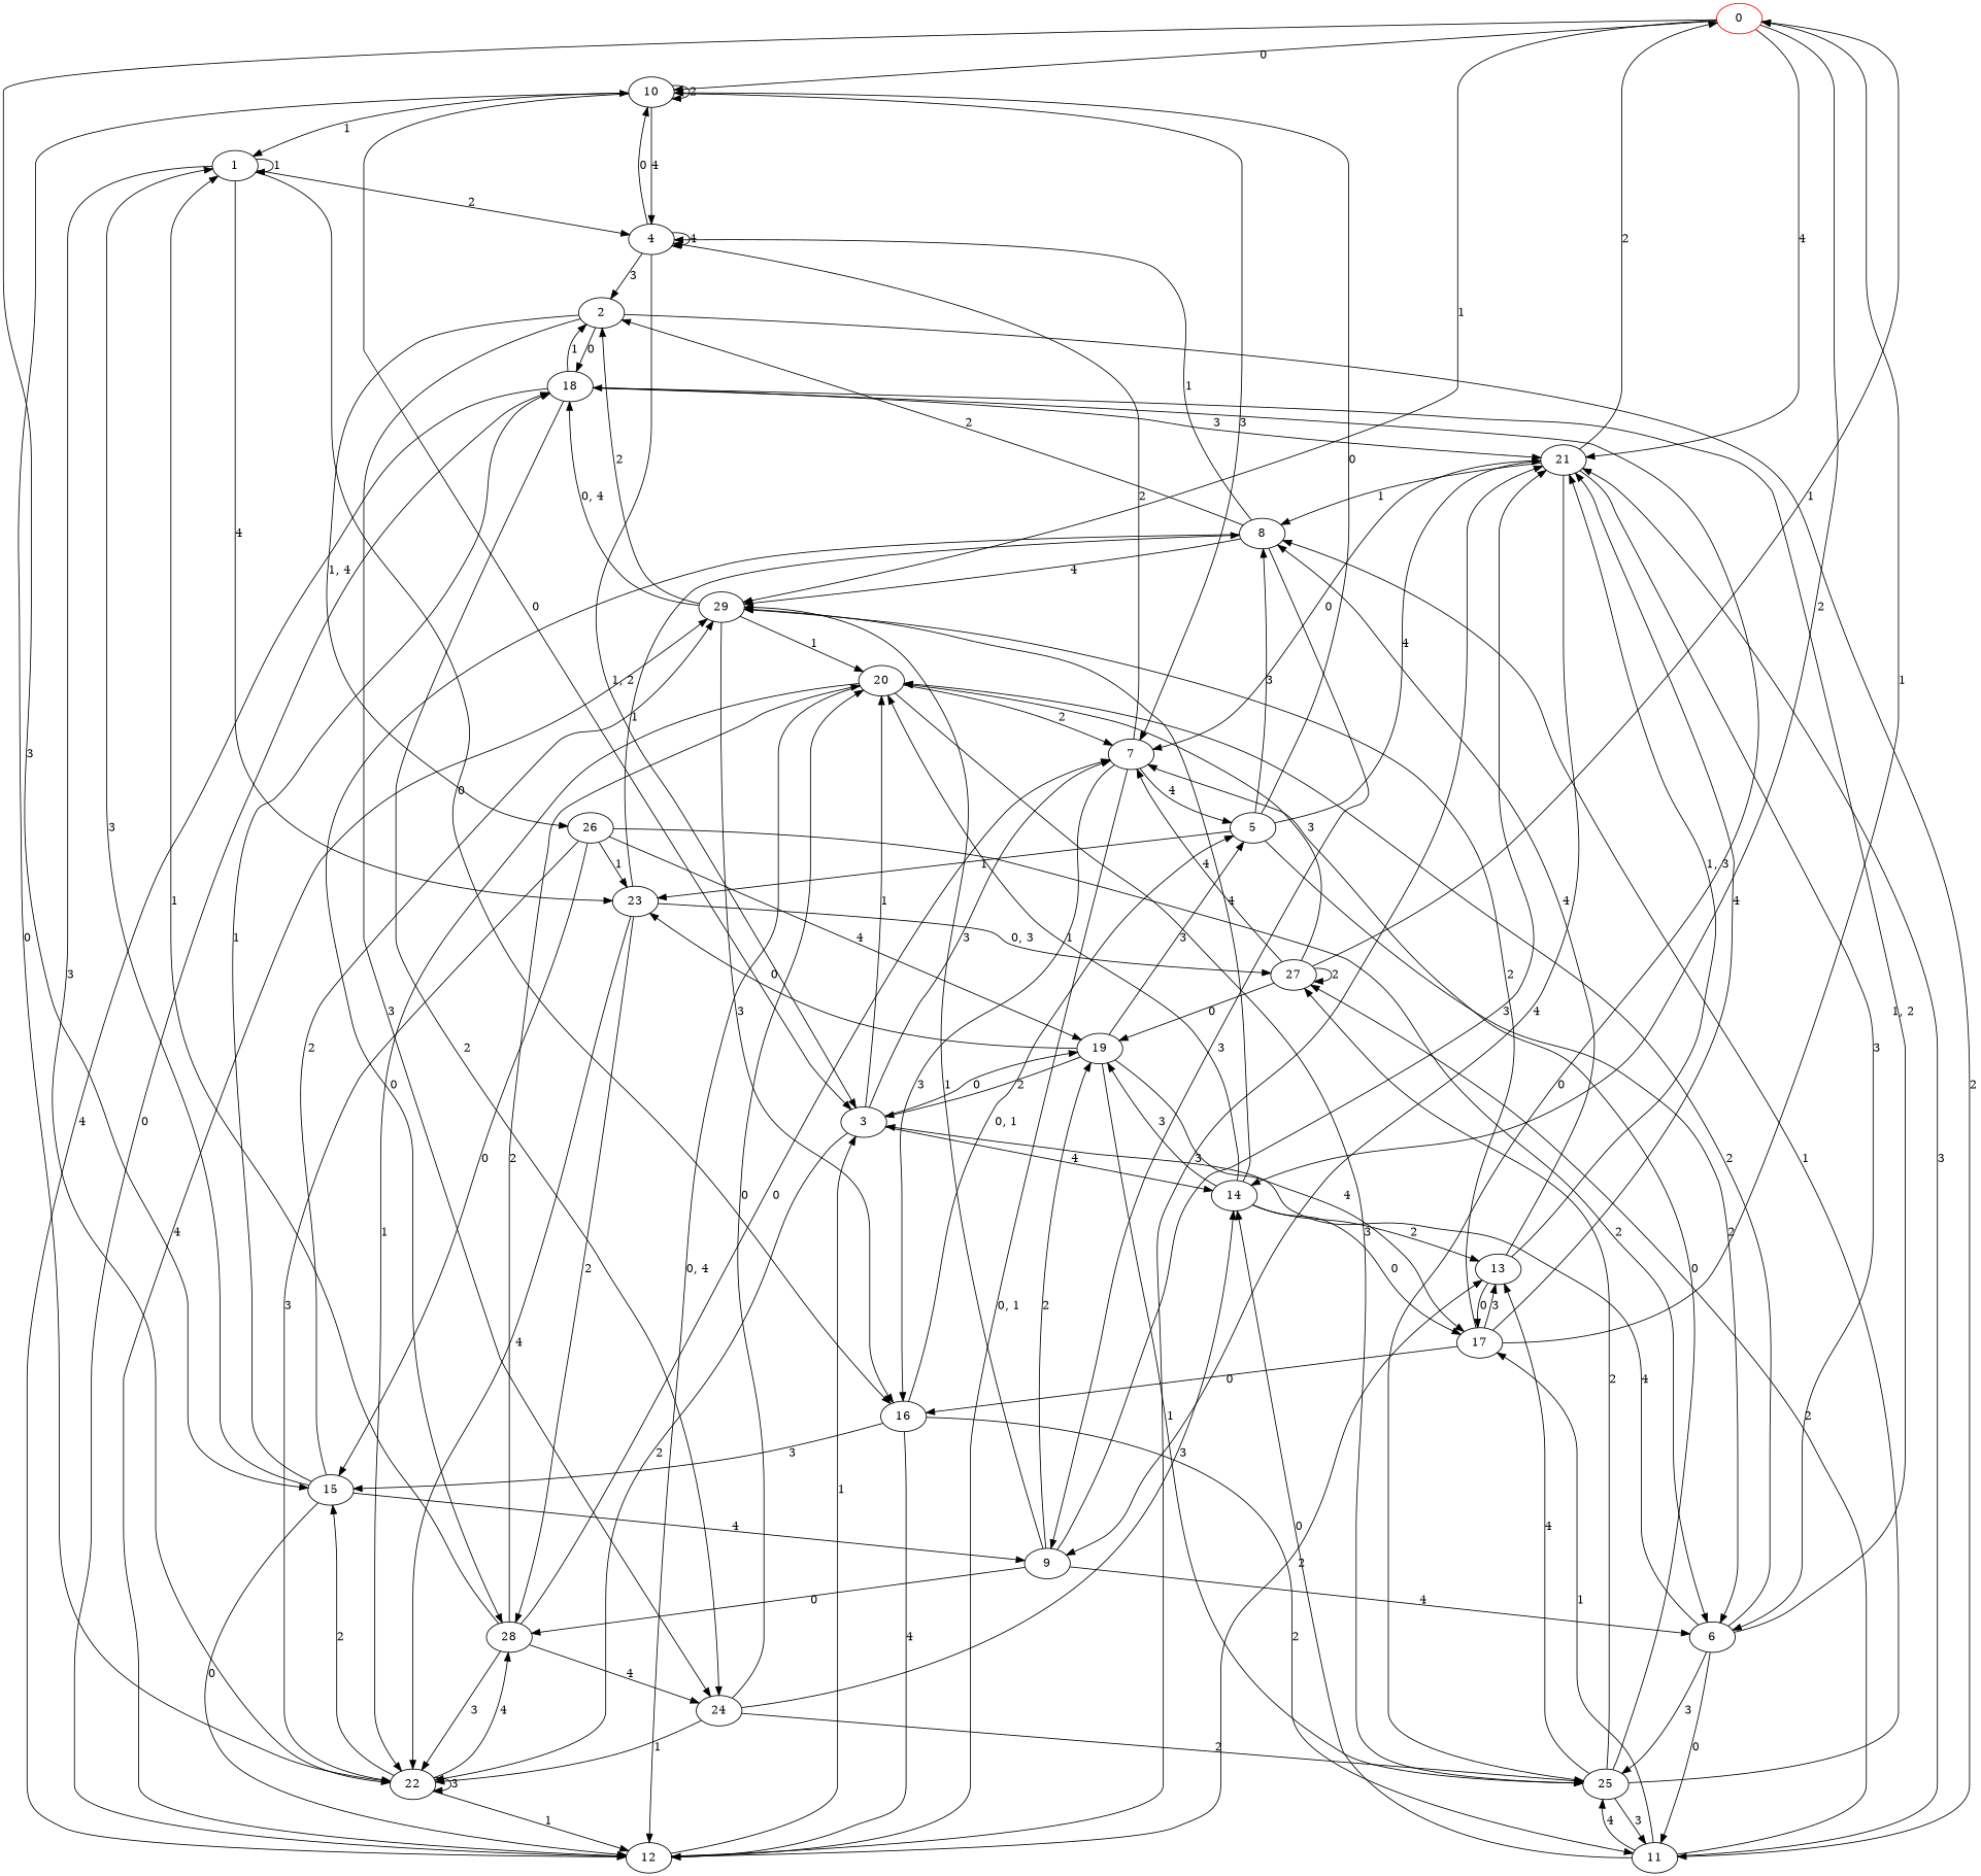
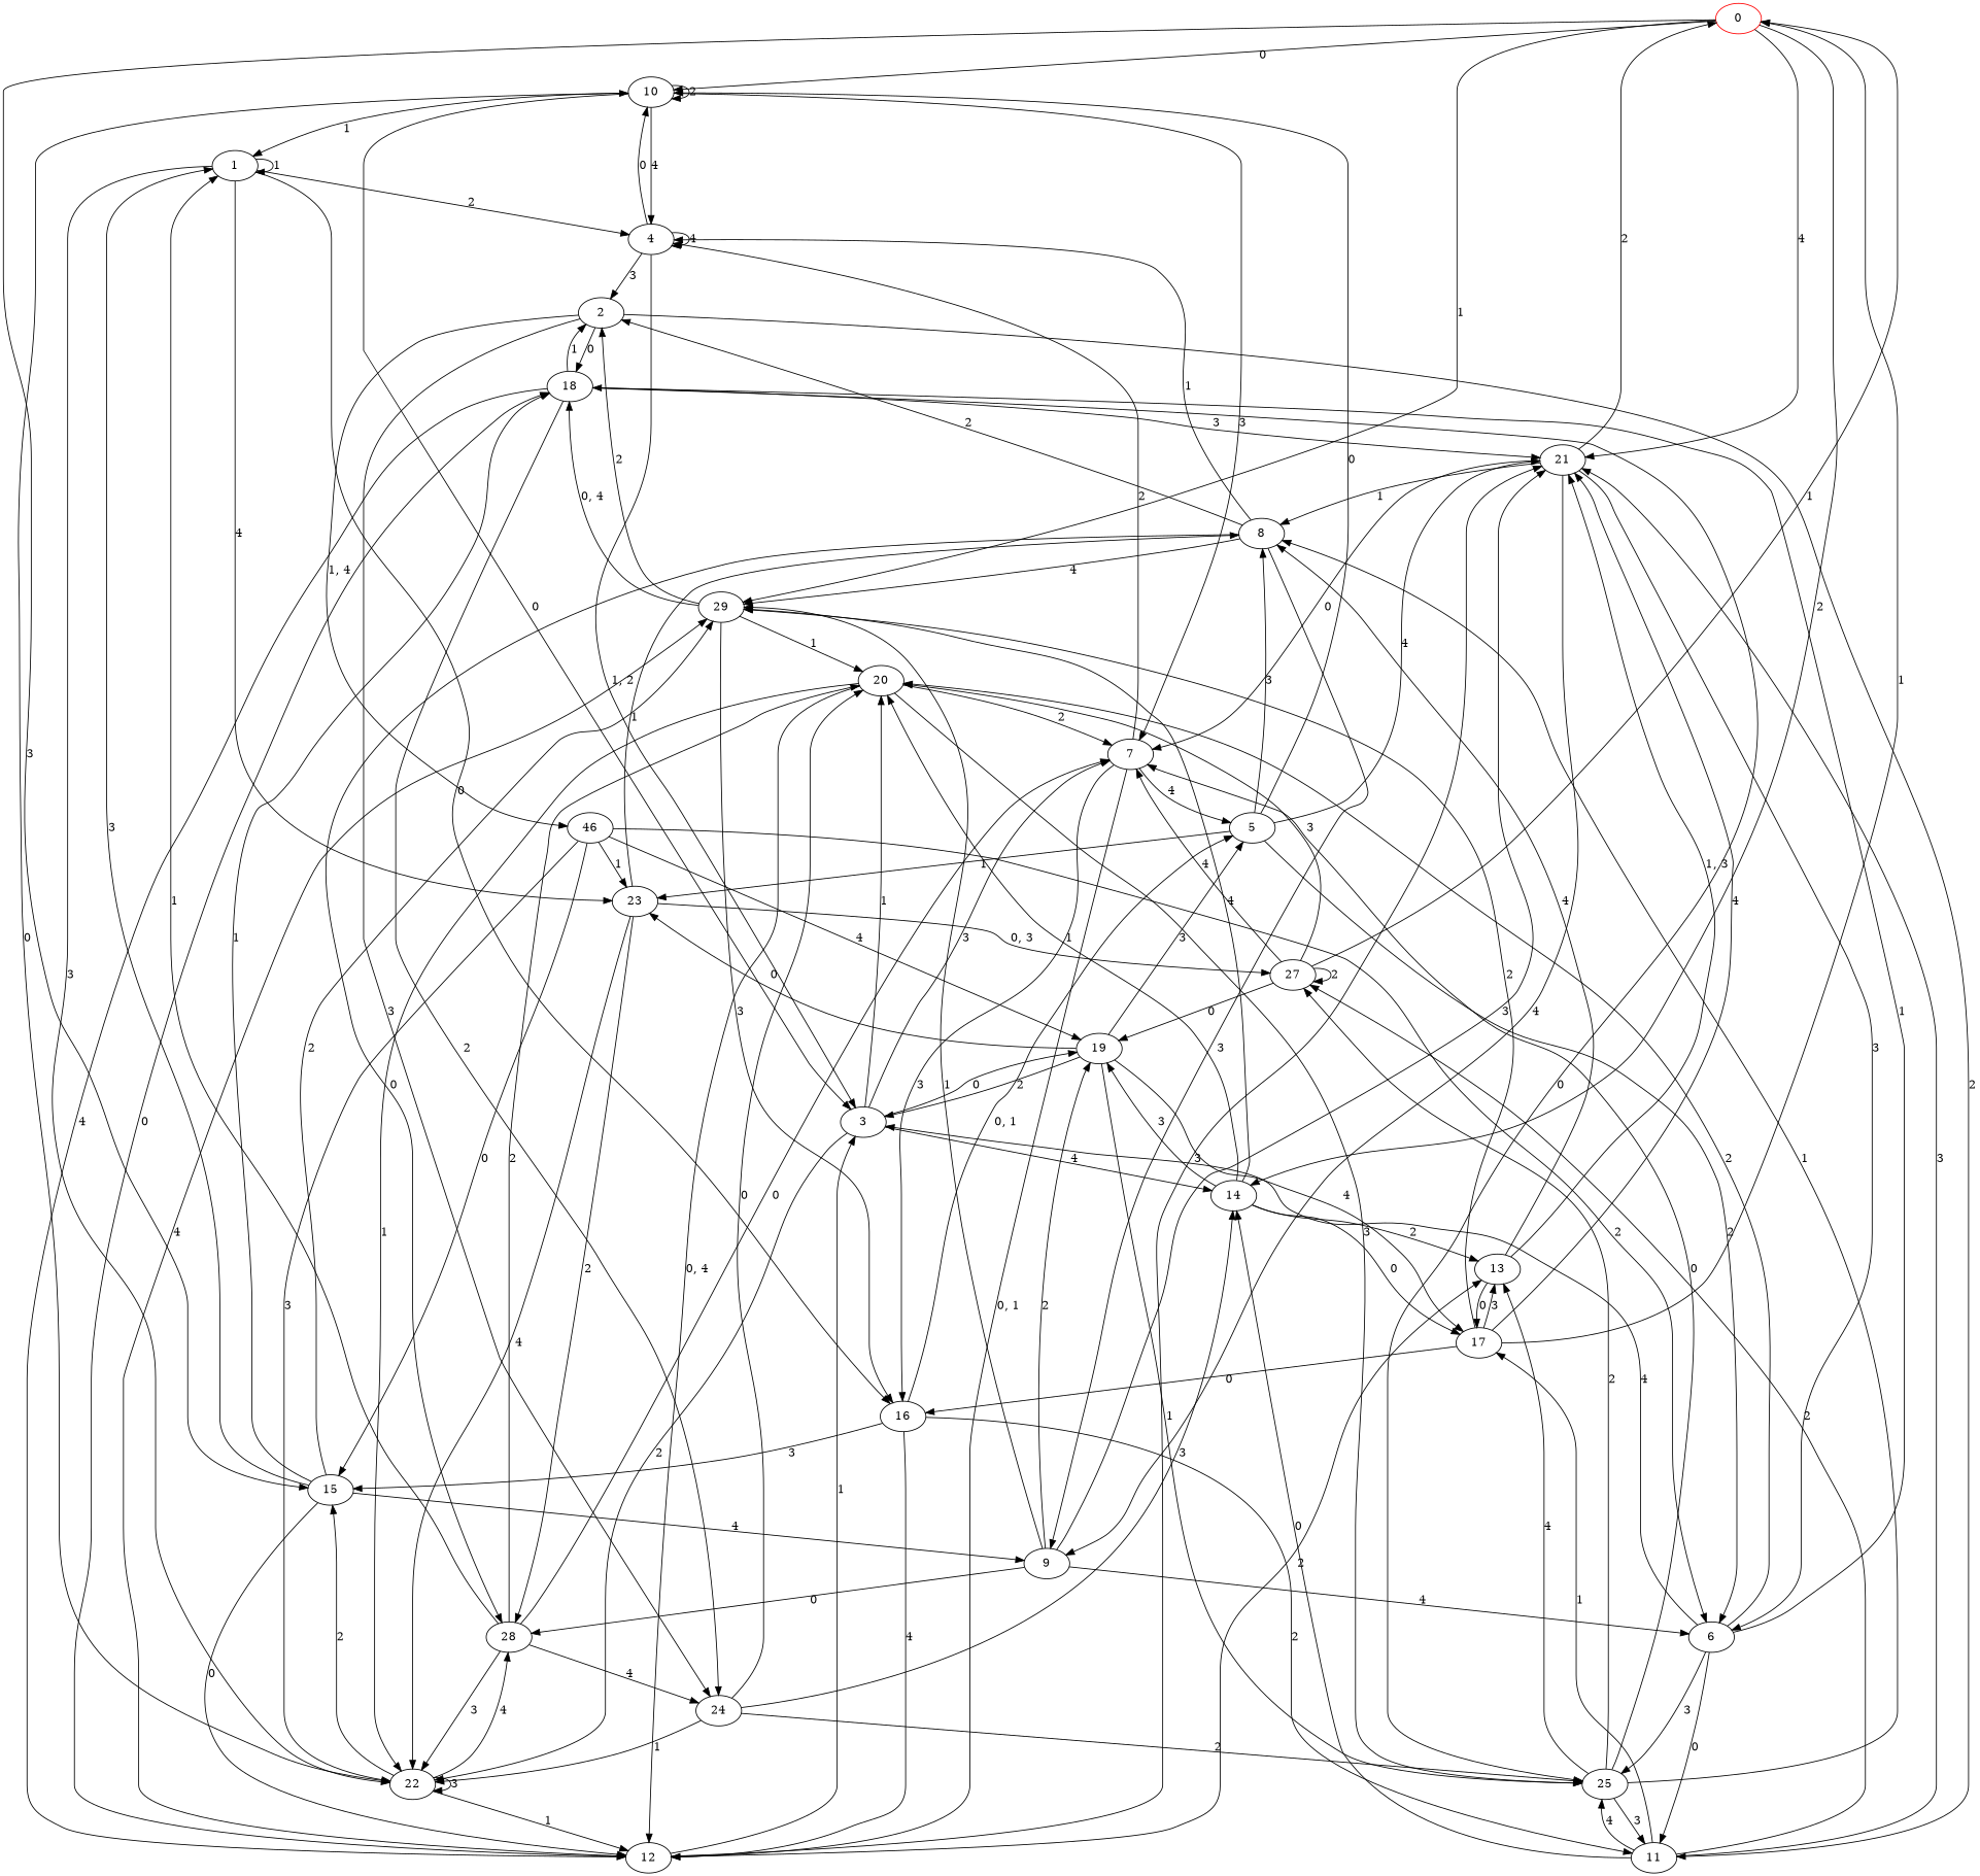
  digraph {
    n1 [color=red label=0]
    n2 [label=10]
    n3 [label=14]
    n4 [label=15]
    n5 [label=21]
    n6 [label=29]
    n7 [label=1]
    n8 [label=4]
    n9 [label=3]
    n10 [label=7]
    n11 [label=19]
    n12 [label=20]
    n13 [label=17]
    n14 [label=13]
    n15 [label=18]
    n16 [label=12]
    n17 [label=9]
    n18 [label=6]
    n19 [label=8]
    n20 [label=16]
    n21 [label=2]
    n22 [label=22]
    n23 [label=23]
    n24 [label=11]
    n25 [label=5]
    n26 [label=28]
    n27 [label=27]
    n28 [label=24]
-   n29 [label=26]
+   n29 [label=46]
    n30 [label=25]
    n1 -> n2 [label=0]
    n1 -> n3 [label=2]
    n1 -> n4 [label=3]
    n1 -> n5 [label=4]
    n1 -> n6 [label=1]
    n2 -> n2 [label=2]
    n2 -> n7 [label=1]
    n2 -> n8 [label=4]
    n2 -> n9 [label=0]
    n2 -> n10 [label=3]
    n3 -> n6 [label=4]
    n3 -> n11 [label=3]
    n3 -> n12 [label=1]
    n3 -> n13 [label=0]
    n3 -> n14 [label=2]
    n4 -> n6 [label=2]
    n4 -> n7 [label=3]
    n4 -> n15 [label=1]
    n4 -> n16 [label=0]
    n4 -> n17 [label=4]
    n5 -> n1 [label=2]
    n5 -> n10 [label=0]
    n5 -> n17 [label=4]
    n5 -> n18 [label=3]
    n5 -> n19 [label=1]
    n6 -> n12 [label=1]
    n6 -> n15 [label="0, 4"]
    n6 -> n20 [label=3]
    n6 -> n21 [label=2]
    n7 -> n7 [label=1]
    n7 -> n8 [label=2]
    n7 -> n20 [label=0]
    n7 -> n22 [label=3]
    n7 -> n23 [label=4]
    n8 -> n2 [label=0]
    n8 -> n8 [label=4]
    n8 -> n9 [label="1, 2"]
    n8 -> n21 [label=3]
    n9 -> n3 [label=4]
    n9 -> n10 [label=3]
    n9 -> n11 [label=0]
    n9 -> n12 [label=1]
    n9 -> n22 [label=2]
    n10 -> n8 [label=2]
    n10 -> n16 [label="0, 1"]
    n10 -> n20 [label=3]
    n10 -> n25 [label=4]
    n11 -> n9 [label=2]
    n11 -> n13 [label=4]
    n11 -> n23 [label=0]
    n11 -> n25 [label=3]
    n11 -> n30 [label=1]
    n12 -> n10 [label=2]
    n12 -> n16 [label="0, 4"]
    n12 -> n22 [label=1]
    n12 -> n30 [label=3]
    n13 -> n1 [label=1]
    n13 -> n5 [label=4]
    n13 -> n6 [label=2]
    n13 -> n14 [label=3]
    n13 -> n20 [label=0]
    n14 -> n5 [label="1, 3"]
    n14 -> n13 [label=0]
    n14 -> n19 [label=4]
    n15 -> n5 [label=3]
    n15 -> n16 [label=4]
    n15 -> n21 [label=1]
    n15 -> n28 [label=2]
    n15 -> n30 [label=0]
    n16 -> n5 [label=3]
    n16 -> n6 [label=4]
    n16 -> n9 [label=1]
    n16 -> n14 [label=2]
    n16 -> n15 [label=0]
    n17 -> n5 [label=3]
    n17 -> n6 [label=1]
    n17 -> n11 [label=2]
    n17 -> n18 [label=4]
    n17 -> n26 [label=0]
    n18 -> n9 [label=4]
    n18 -> n12 [label=2]
-   n18 -> n15 [label="1, 2"]
+   n18 -> n15 [label=1]
    n18 -> n24 [label=0]
    n18 -> n30 [label=3]
    n19 -> n6 [label=4]
    n19 -> n8 [label=1]
    n19 -> n17 [label=3]
    n19 -> n21 [label=2]
    n19 -> n26 [label=0]
    n20 -> n4 [label=3]
    n20 -> n16 [label=4]
    n20 -> n24 [label=2]
    n20 -> n25 [label="0, 1"]
    n21 -> n15 [label=0]
    n21 -> n24 [label=2]
    n21 -> n28 [label=3]
    n21 -> n29 [label="1, 4"]
    n22 -> n2 [label=0]
    n22 -> n4 [label=2]
    n22 -> n16 [label=1]
    n22 -> n22 [label=3]
    n22 -> n26 [label=4]
    n23 -> n19 [label=1]
    n23 -> n22 [label=4]
    n23 -> n26 [label=2]
    n23 -> n27 [label="0, 3"]
    n24 -> n3 [label=0]
    n24 -> n5 [label=3]
    n24 -> n13 [label=1]
    n24 -> n27 [label=2]
    n24 -> n30 [label=4]
    n25 -> n2 [label=0]
    n25 -> n5 [label=4]
    n25 -> n18 [label=2]
    n25 -> n19 [label=3]
    n25 -> n23 [label=1]
    n26 -> n7 [label=1]
    n26 -> n10 [label=0]
    n26 -> n12 [label=2]
    n26 -> n22 [label=3]
    n26 -> n28 [label=4]
    n27 -> n1 [label=1]
    n27 -> n10 [label=4]
    n27 -> n11 [label=0]
    n27 -> n12 [label=3]
    n27 -> n27 [label=2]
    n28 -> n3 [label=3]
    n28 -> n12 [label=0]
    n28 -> n22 [label=1]
    n28 -> n30 [label=2]
    n29 -> n4 [label=0]
    n29 -> n11 [label=4]
    n29 -> n18 [label=2]
    n29 -> n22 [label=3]
    n29 -> n23 [label=1]
    n30 -> n10 [label=0]
    n30 -> n14 [label=4]
    n30 -> n19 [label=1]
    n30 -> n24 [label=3]
    n30 -> n27 [label=2]
  }
